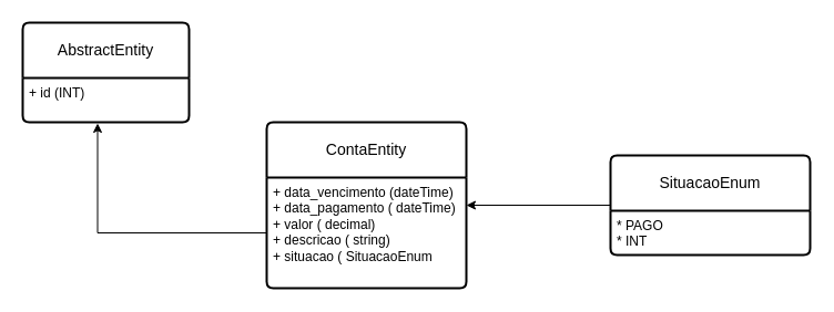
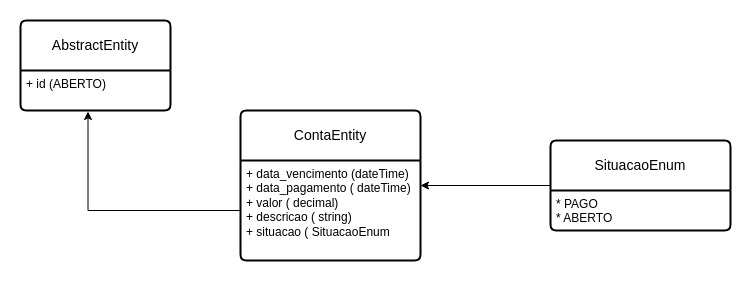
  <mxCell id="0" />
  <mxCell id="1" parent="0" />
  <mxCell id="2" value="ContaEntity" style="swimlane;childLayout=stackLayout;horizontal=1;startSize=50;horizontalStack=0;rounded=1;fontSize=14;fontStyle=0;strokeWidth=2;resizeParent=0;resizeLast=1;shadow=0;dashed=0;align=center;arcSize=4;whiteSpace=wrap;html=1;" vertex="1" parent="1"><mxGeometry x="240" y="110" width="180" height="150" as="geometry" /></mxCell>
  <mxCell id="3" value="&lt;div&gt;+ data_vencimento (dateTime)&lt;/div&gt;&lt;div&gt;+ data_pagamento ( dateTime)&lt;/div&gt;&lt;div&gt;+ valor ( decimal)&lt;/div&gt;&lt;div&gt;+ descricao ( string)&lt;/div&gt;&lt;div&gt;+ situacao ( SituacaoEnum&lt;/div&gt;" style="align=left;strokeColor=none;fillColor=none;spacingLeft=4;fontSize=12;verticalAlign=top;resizable=0;rotatable=0;part=1;html=1;" vertex="1" parent="2"><mxGeometry y="50" width="180" height="100" as="geometry" /></mxCell>
  <mxCell id="4" style="edgeStyle=orthogonalEdgeStyle;rounded=0;orthogonalLoop=1;jettySize=auto;html=1;entryX=1;entryY=0.25;entryDx=0;entryDy=0;" edge="1" parent="1" source="5" target="3"><mxGeometry relative="1" as="geometry"><mxPoint x="740" y="448.48" as="targetPoint" /></mxGeometry></mxCell>
  <mxCell id="5" value="SituacaoEnum" style="swimlane;childLayout=stackLayout;horizontal=1;startSize=50;horizontalStack=0;rounded=1;fontSize=14;fontStyle=0;strokeWidth=2;resizeParent=0;resizeLast=1;shadow=0;dashed=0;align=center;arcSize=4;whiteSpace=wrap;html=1;" vertex="1" parent="1"><mxGeometry x="550" y="140" width="180" height="90" as="geometry" /></mxCell>
- <mxCell id="6" value="* PAGO&lt;div&gt;* INT&lt;/div&gt;" style="align=left;strokeColor=none;fillColor=none;spacingLeft=4;fontSize=12;verticalAlign=top;resizable=0;rotatable=0;part=1;html=1;" vertex="1" parent="5"><mxGeometry y="50" width="180" height="40" as="geometry" /></mxCell>
+ <mxCell id="6" value="* PAGO&lt;div&gt;* ABERTO&lt;/div&gt;" style="align=left;strokeColor=none;fillColor=none;spacingLeft=4;fontSize=12;verticalAlign=top;resizable=0;rotatable=0;part=1;html=1;" vertex="1" parent="5"><mxGeometry y="50" width="180" height="40" as="geometry" /></mxCell>
  <mxCell id="7" value="AbstractEntity" style="swimlane;childLayout=stackLayout;horizontal=1;startSize=50;horizontalStack=0;rounded=1;fontSize=14;fontStyle=0;strokeWidth=2;resizeParent=0;resizeLast=1;shadow=0;dashed=0;align=center;arcSize=4;whiteSpace=wrap;html=1;" vertex="1" parent="1"><mxGeometry x="20" y="20" width="150" height="90" as="geometry" /></mxCell>
- <mxCell id="8" value="+ id (INT)" style="align=left;strokeColor=none;fillColor=none;spacingLeft=4;fontSize=12;verticalAlign=top;resizable=0;rotatable=0;part=1;html=1;" vertex="1" parent="7"><mxGeometry y="50" width="150" height="40" as="geometry" /></mxCell>
+ <mxCell id="8" value="+ id (ABERTO)" style="align=left;strokeColor=none;fillColor=none;spacingLeft=4;fontSize=12;verticalAlign=top;resizable=0;rotatable=0;part=1;html=1;" vertex="1" parent="7"><mxGeometry y="50" width="150" height="40" as="geometry" /></mxCell>
  <mxCell id="9" style="edgeStyle=orthogonalEdgeStyle;rounded=0;orthogonalLoop=1;jettySize=auto;html=1;entryX=0.45;entryY=1.025;entryDx=0;entryDy=0;entryPerimeter=0;" edge="1" parent="1" source="3" target="8"><mxGeometry relative="1" as="geometry" /></mxCell>
